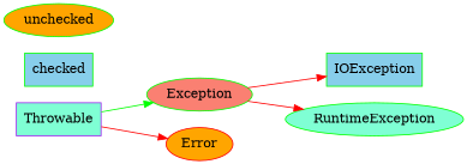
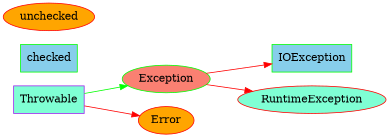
  digraph {
    rankdir=LR
    node [color=green fillcolor=aquamarine shape=box style=filled]
    edge [color=red]
    Throwable [color=purple]
    Exception [fillcolor=salmon shape=ellipse]
    Error [color=red fillcolor=orange shape=oval]
    IOException [fillcolor=skyblue]
-   RuntimeException [shape=oval]
+   RuntimeException [color=red shape=oval]
    checked [fillcolor=skyblue]
-   unchecked [fillcolor=orange shape=oval]
+   unchecked [color=red fillcolor=orange shape=oval]
    Throwable -> Exception [color=green]
    Throwable -> Error
    Exception -> IOException
    Exception -> RuntimeException
  }
